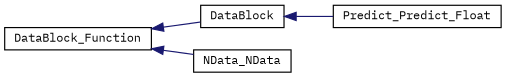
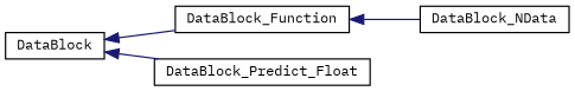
  digraph {
    fontname="IBM Plex Mono"
    rankdir=LR
    node [color=black fillcolor=white fontname="IBM Plex Mono" fontsize=10 shape=record style=filled]
    edge [color=midnightblue dir=back fontname="IBM Plex Mono" fontsize=10 labelfontname=Helvetica labelfontsize=10 style=solid]
    n1 [height=0.2 label=DataBlock width=0.4]
    n2 [height=0.2 label=DataBlock_Function width=0.4]
-   n3 [height=0.2 label=Predict_Predict_Float width=0.4]
-   n4 [height=0.2 label=NData_NData width=0.4]
-   n2 -> n1
+   n3 [height=0.2 label=DataBlock_Predict_Float width=0.4]
+   n4 [height=0.2 label=DataBlock_NData width=0.4]
+   n1 -> n2
    n1 -> n3
    n2 -> n4
  }
